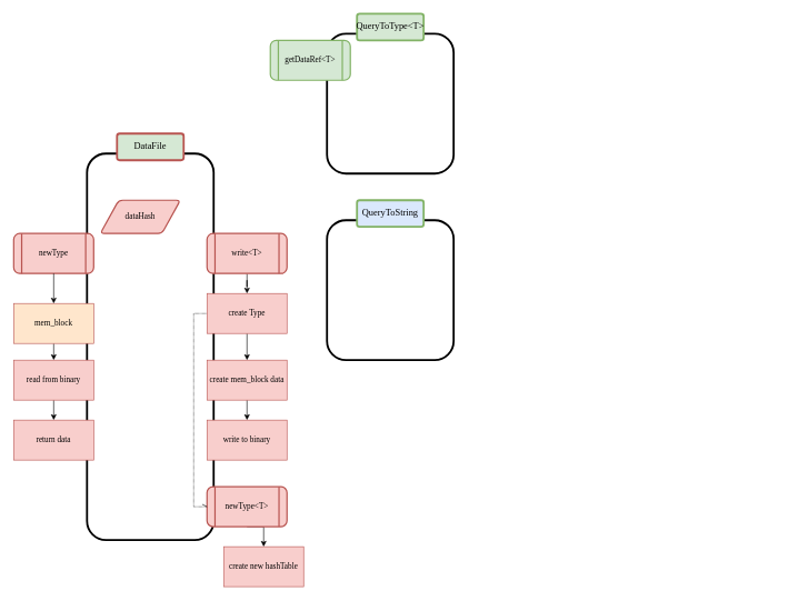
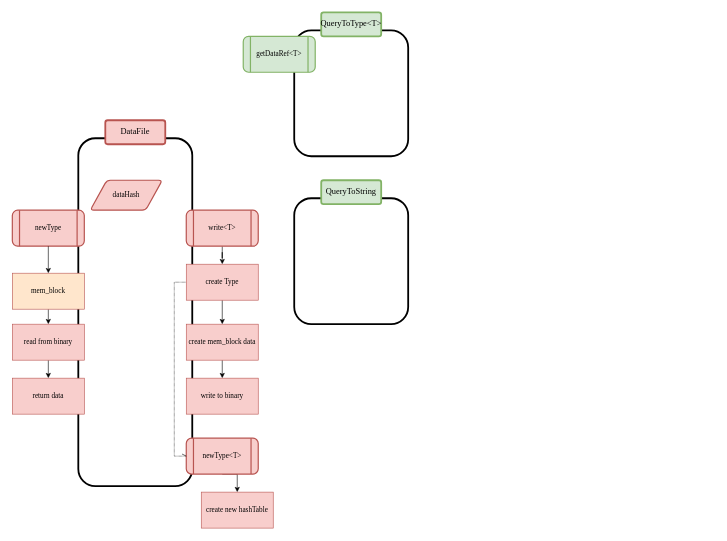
  <mxCell id="0" />
  <mxCell id="1" parent="0" />
  <mxCell id="2" value="" style="rounded=1;whiteSpace=wrap;html=1;fillColor=none;strokeWidth=3;fontFamily=SF Mono;" parent="1" vertex="1"><mxGeometry x="130" y="230" width="190" height="580" as="geometry" /></mxCell>
  <mxCell id="3" style="edgeStyle=orthogonalEdgeStyle;rounded=0;orthogonalLoop=1;jettySize=auto;html=1;exitX=1;exitY=0.5;exitDx=0;exitDy=0;entryX=0;entryY=0.5;entryDx=0;entryDy=0;endArrow=classic;endFill=1;" parent="1" edge="1"><mxGeometry relative="1" as="geometry"><mxPoint x="1190" y="200" as="sourcePoint" /></mxGeometry></mxCell>
  <mxCell id="4" value="dataHash" style="shape=parallelogram;html=1;strokeWidth=2;perimeter=parallelogramPerimeter;whiteSpace=wrap;rounded=1;arcSize=12;size=0.23;fontFamily=SF Mono;fillColor=#f8cecc;strokeColor=#b85450;" parent="1" vertex="1"><mxGeometry x="150" y="300" width="120" height="50" as="geometry" /></mxCell>
- <mxCell id="5" value="&lt;font style=&quot;font-size: 14px&quot;&gt;DataFile&lt;/font&gt;" style="rounded=1;arcSize=10;whiteSpace=wrap;html=1;align=center;fillColor=#d5e8d4;strokeColor=#b85450;fontFamily=SF Mono;strokeWidth=3;" parent="1" vertex="1"><mxGeometry x="175" y="200" width="100" height="40" as="geometry" /></mxCell>
+ <mxCell id="5" value="&lt;font style=&quot;font-size: 14px&quot;&gt;DataFile&lt;/font&gt;" style="rounded=1;arcSize=10;whiteSpace=wrap;html=1;align=center;fillColor=#f8cecc;strokeColor=#b85450;fontFamily=SF Mono;strokeWidth=3;" parent="1" vertex="1"><mxGeometry x="175" y="200" width="100" height="40" as="geometry" /></mxCell>
  <mxCell id="6" value="" style="rounded=1;whiteSpace=wrap;html=1;fillColor=none;strokeWidth=3;fontFamily=SF Mono;" parent="1" vertex="1"><mxGeometry x="490" y="330" width="190" height="210" as="geometry" /></mxCell>
- <mxCell id="7" value="&lt;span style=&quot;font-size: 14px&quot;&gt;QueryToString&lt;br&gt;&lt;/span&gt;" style="rounded=1;arcSize=10;whiteSpace=wrap;html=1;align=center;fillColor=#dae8fc;strokeColor=#82b366;fontFamily=SF Mono;strokeWidth=3;" parent="1" vertex="1"><mxGeometry x="535" y="300" width="100" height="40" as="geometry" /></mxCell>
+ <mxCell id="7" value="&lt;span style=&quot;font-size: 14px&quot;&gt;QueryToString&lt;br&gt;&lt;/span&gt;" style="rounded=1;arcSize=10;whiteSpace=wrap;html=1;align=center;fillColor=#d5e8d4;strokeColor=#82b366;fontFamily=SF Mono;strokeWidth=3;" parent="1" vertex="1"><mxGeometry x="535" y="300" width="100" height="40" as="geometry" /></mxCell>
  <mxCell id="8" style="edgeStyle=orthogonalEdgeStyle;rounded=0;orthogonalLoop=1;jettySize=auto;html=1;exitX=0.5;exitY=1;exitDx=0;exitDy=0;" edge="1" parent="1" source="9" target="25"><mxGeometry relative="1" as="geometry" /></mxCell>
  <mxCell id="9" value="write&amp;lt;T&amp;gt;" style="shape=process;whiteSpace=wrap;html=1;backgroundOutline=1;rounded=1;fontFamily=SF Mono;strokeWidth=2;fillColor=#f8cecc;strokeColor=#b85450;" parent="1" vertex="1"><mxGeometry x="310" y="350" width="120" height="60" as="geometry" /></mxCell>
  <mxCell id="10" style="edgeStyle=orthogonalEdgeStyle;rounded=0;orthogonalLoop=1;jettySize=auto;html=1;exitX=0.5;exitY=1;exitDx=0;exitDy=0;entryX=0.5;entryY=0;entryDx=0;entryDy=0;" edge="1" parent="1" source="11" target="12"><mxGeometry relative="1" as="geometry" /></mxCell>
  <mxCell id="11" value="create mem_block data" style="rounded=0;whiteSpace=wrap;html=1;fillColor=#f8cecc;strokeColor=#b85450;fontFamily=SF Mono;" parent="1" vertex="1"><mxGeometry x="310" y="540" width="120" height="60" as="geometry" /></mxCell>
  <mxCell id="12" value="write to binary" style="rounded=0;whiteSpace=wrap;html=1;fillColor=#f8cecc;strokeColor=#b85450;fontFamily=SF Mono;" vertex="1" parent="1"><mxGeometry x="310" y="630" width="120" height="60" as="geometry" /></mxCell>
  <mxCell id="13" value="newType" style="shape=process;whiteSpace=wrap;html=1;backgroundOutline=1;rounded=1;fontFamily=SF Mono;strokeWidth=2;fillColor=#f8cecc;strokeColor=#b85450;" vertex="1" parent="1"><mxGeometry x="20" y="350" width="120" height="60" as="geometry" /></mxCell>
  <mxCell id="14" style="edgeStyle=orthogonalEdgeStyle;rounded=0;orthogonalLoop=1;jettySize=auto;html=1;exitX=0.5;exitY=1;exitDx=0;exitDy=0;entryX=0.5;entryY=0;entryDx=0;entryDy=0;" edge="1" parent="1" source="15" target="27"><mxGeometry relative="1" as="geometry" /></mxCell>
  <mxCell id="15" value="mem_block" style="rounded=0;whiteSpace=wrap;html=1;fillColor=#ffe6cc;strokeColor=#b85450;fontFamily=SF Mono;" vertex="1" parent="1"><mxGeometry x="20" y="455" width="120" height="60" as="geometry" /></mxCell>
  <mxCell id="16" style="edgeStyle=orthogonalEdgeStyle;rounded=0;orthogonalLoop=1;jettySize=auto;html=1;exitX=0.5;exitY=1;exitDx=0;exitDy=0;entryX=0.5;entryY=0;entryDx=0;entryDy=0;fontSize=12;endArrow=classic;endFill=1;fillColor=#d5e8d4;strokeColor=#000000;" edge="1" target="15" parent="1" source="13"><mxGeometry relative="1" as="geometry"><mxPoint x="80" y="415" as="sourcePoint" /></mxGeometry></mxCell>
  <mxCell id="17" value="" style="rounded=1;whiteSpace=wrap;html=1;fillColor=none;strokeWidth=3;fontFamily=SF Mono;" vertex="1" parent="1"><mxGeometry x="490" y="50" width="190" height="210" as="geometry" /></mxCell>
  <mxCell id="18" value="&lt;span style=&quot;font-size: 14px&quot;&gt;QueryToType&amp;lt;T&amp;gt;&lt;br&gt;&lt;/span&gt;" style="rounded=1;arcSize=10;whiteSpace=wrap;html=1;align=center;fillColor=#d5e8d4;strokeColor=#82b366;fontFamily=SF Mono;strokeWidth=3;" vertex="1" parent="1"><mxGeometry x="535" y="20" width="100" height="40" as="geometry" /></mxCell>
  <mxCell id="19" value="getDataRef&amp;lt;T&amp;gt;" style="shape=process;whiteSpace=wrap;html=1;backgroundOutline=1;rounded=1;fontFamily=SF Mono;strokeWidth=2;fillColor=#d5e8d4;strokeColor=#82b366;" vertex="1" parent="1"><mxGeometry x="405" y="60" width="120" height="60" as="geometry" /></mxCell>
  <mxCell id="20" style="edgeStyle=orthogonalEdgeStyle;rounded=0;orthogonalLoop=1;jettySize=auto;html=1;exitX=0.5;exitY=1;exitDx=0;exitDy=0;entryX=0.5;entryY=0;entryDx=0;entryDy=0;" edge="1" parent="1" source="21" target="22"><mxGeometry relative="1" as="geometry" /></mxCell>
  <mxCell id="21" value="newType&amp;lt;T&amp;gt;" style="shape=process;whiteSpace=wrap;html=1;backgroundOutline=1;rounded=1;fontFamily=SF Mono;strokeWidth=2;fillColor=#f8cecc;strokeColor=#b85450;" vertex="1" parent="1"><mxGeometry x="310" y="730" width="120" height="60" as="geometry" /></mxCell>
  <mxCell id="22" value="create new hashTable" style="rounded=0;whiteSpace=wrap;html=1;fillColor=#f8cecc;strokeColor=#b85450;fontFamily=SF Mono;" vertex="1" parent="1"><mxGeometry x="335" y="820" width="120" height="60" as="geometry" /></mxCell>
  <mxCell id="23" style="edgeStyle=orthogonalEdgeStyle;rounded=0;orthogonalLoop=1;jettySize=auto;html=1;exitX=0;exitY=0.5;exitDx=0;exitDy=0;entryX=0;entryY=0.5;entryDx=0;entryDy=0;strokeColor=#000000;dashed=1;dashPattern=1 1;endArrow=openAsync;endFill=0;" edge="1" parent="1" source="25" target="21"><mxGeometry relative="1" as="geometry" /></mxCell>
  <mxCell id="24" style="edgeStyle=orthogonalEdgeStyle;rounded=0;orthogonalLoop=1;jettySize=auto;html=1;exitX=0.5;exitY=1;exitDx=0;exitDy=0;entryX=0.5;entryY=0;entryDx=0;entryDy=0;" edge="1" parent="1" source="25" target="11"><mxGeometry relative="1" as="geometry" /></mxCell>
  <mxCell id="25" value="create Type" style="rounded=0;whiteSpace=wrap;html=1;fillColor=#f8cecc;strokeColor=#b85450;fontFamily=SF Mono;" vertex="1" parent="1"><mxGeometry x="310" y="440" width="120" height="60" as="geometry" /></mxCell>
  <mxCell id="26" style="edgeStyle=orthogonalEdgeStyle;rounded=0;orthogonalLoop=1;jettySize=auto;html=1;exitX=0.5;exitY=1;exitDx=0;exitDy=0;entryX=0.5;entryY=0;entryDx=0;entryDy=0;" edge="1" parent="1" source="27" target="28"><mxGeometry relative="1" as="geometry" /></mxCell>
  <mxCell id="27" value="read from binary" style="rounded=0;whiteSpace=wrap;html=1;fillColor=#f8cecc;strokeColor=#b85450;fontFamily=SF Mono;" vertex="1" parent="1"><mxGeometry x="20" y="540" width="120" height="60" as="geometry" /></mxCell>
  <mxCell id="28" value="return data" style="rounded=0;whiteSpace=wrap;html=1;fillColor=#f8cecc;strokeColor=#b85450;fontFamily=SF Mono;" vertex="1" parent="1"><mxGeometry x="20" y="630" width="120" height="60" as="geometry" /></mxCell>
